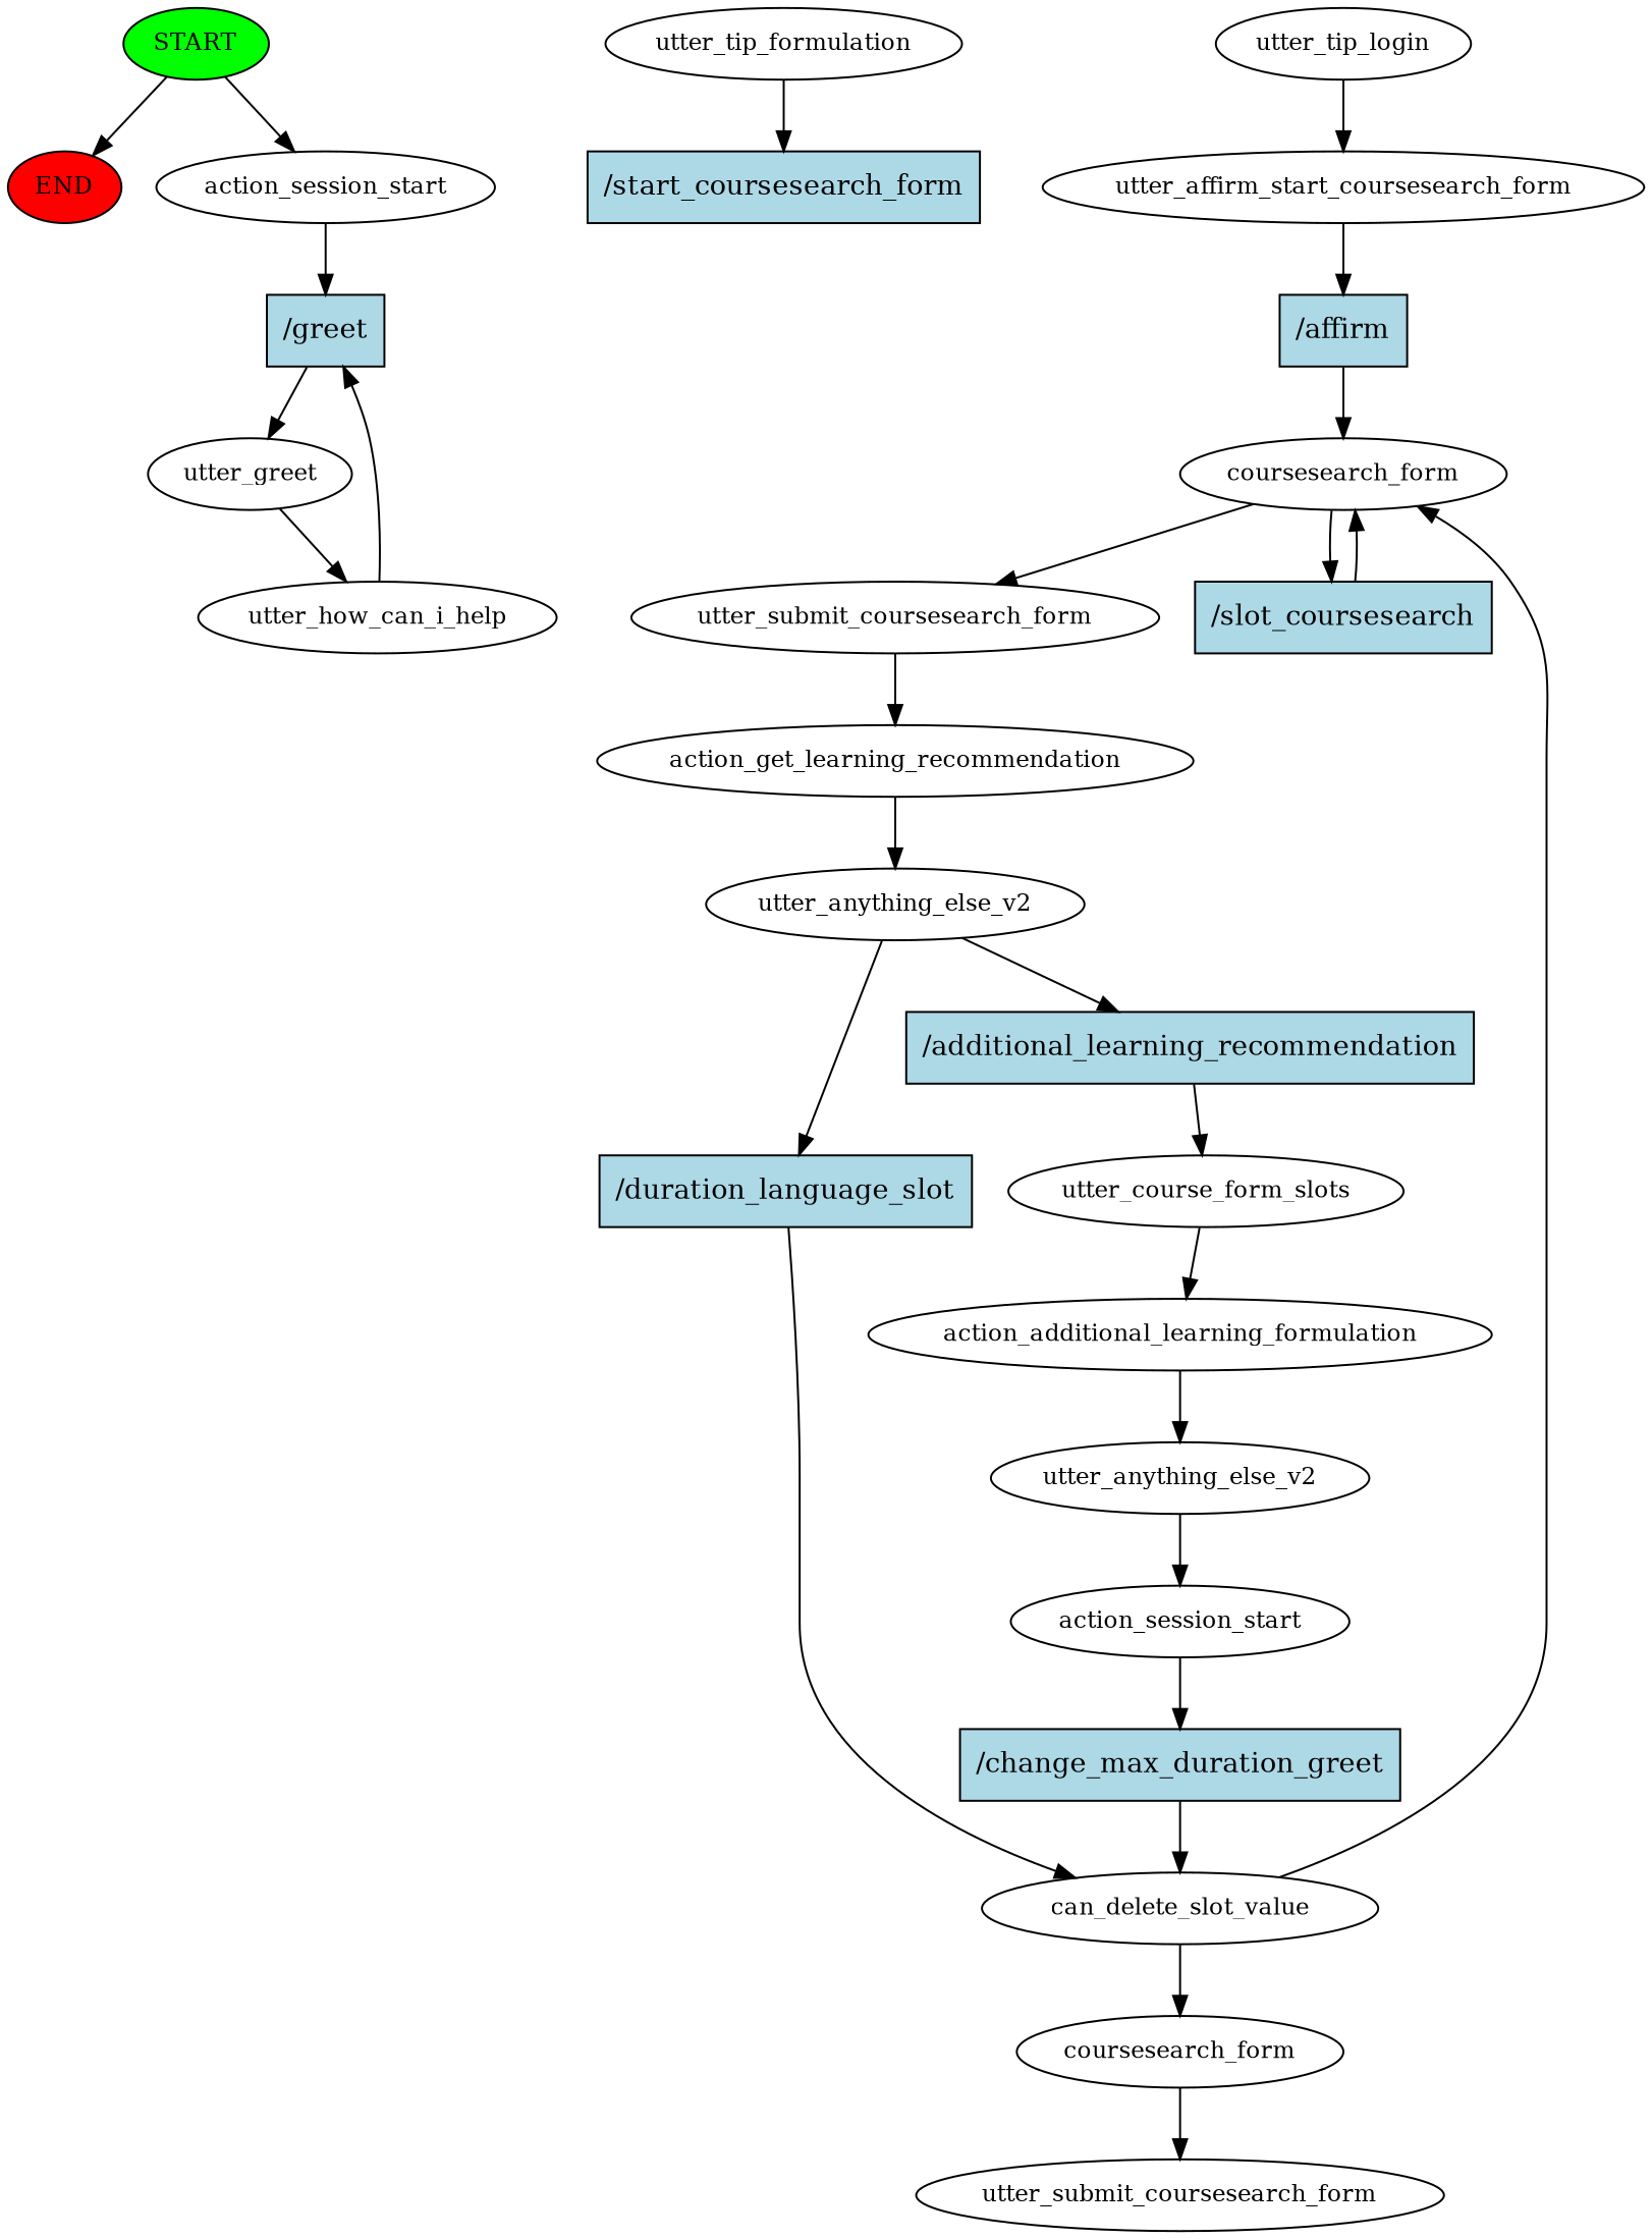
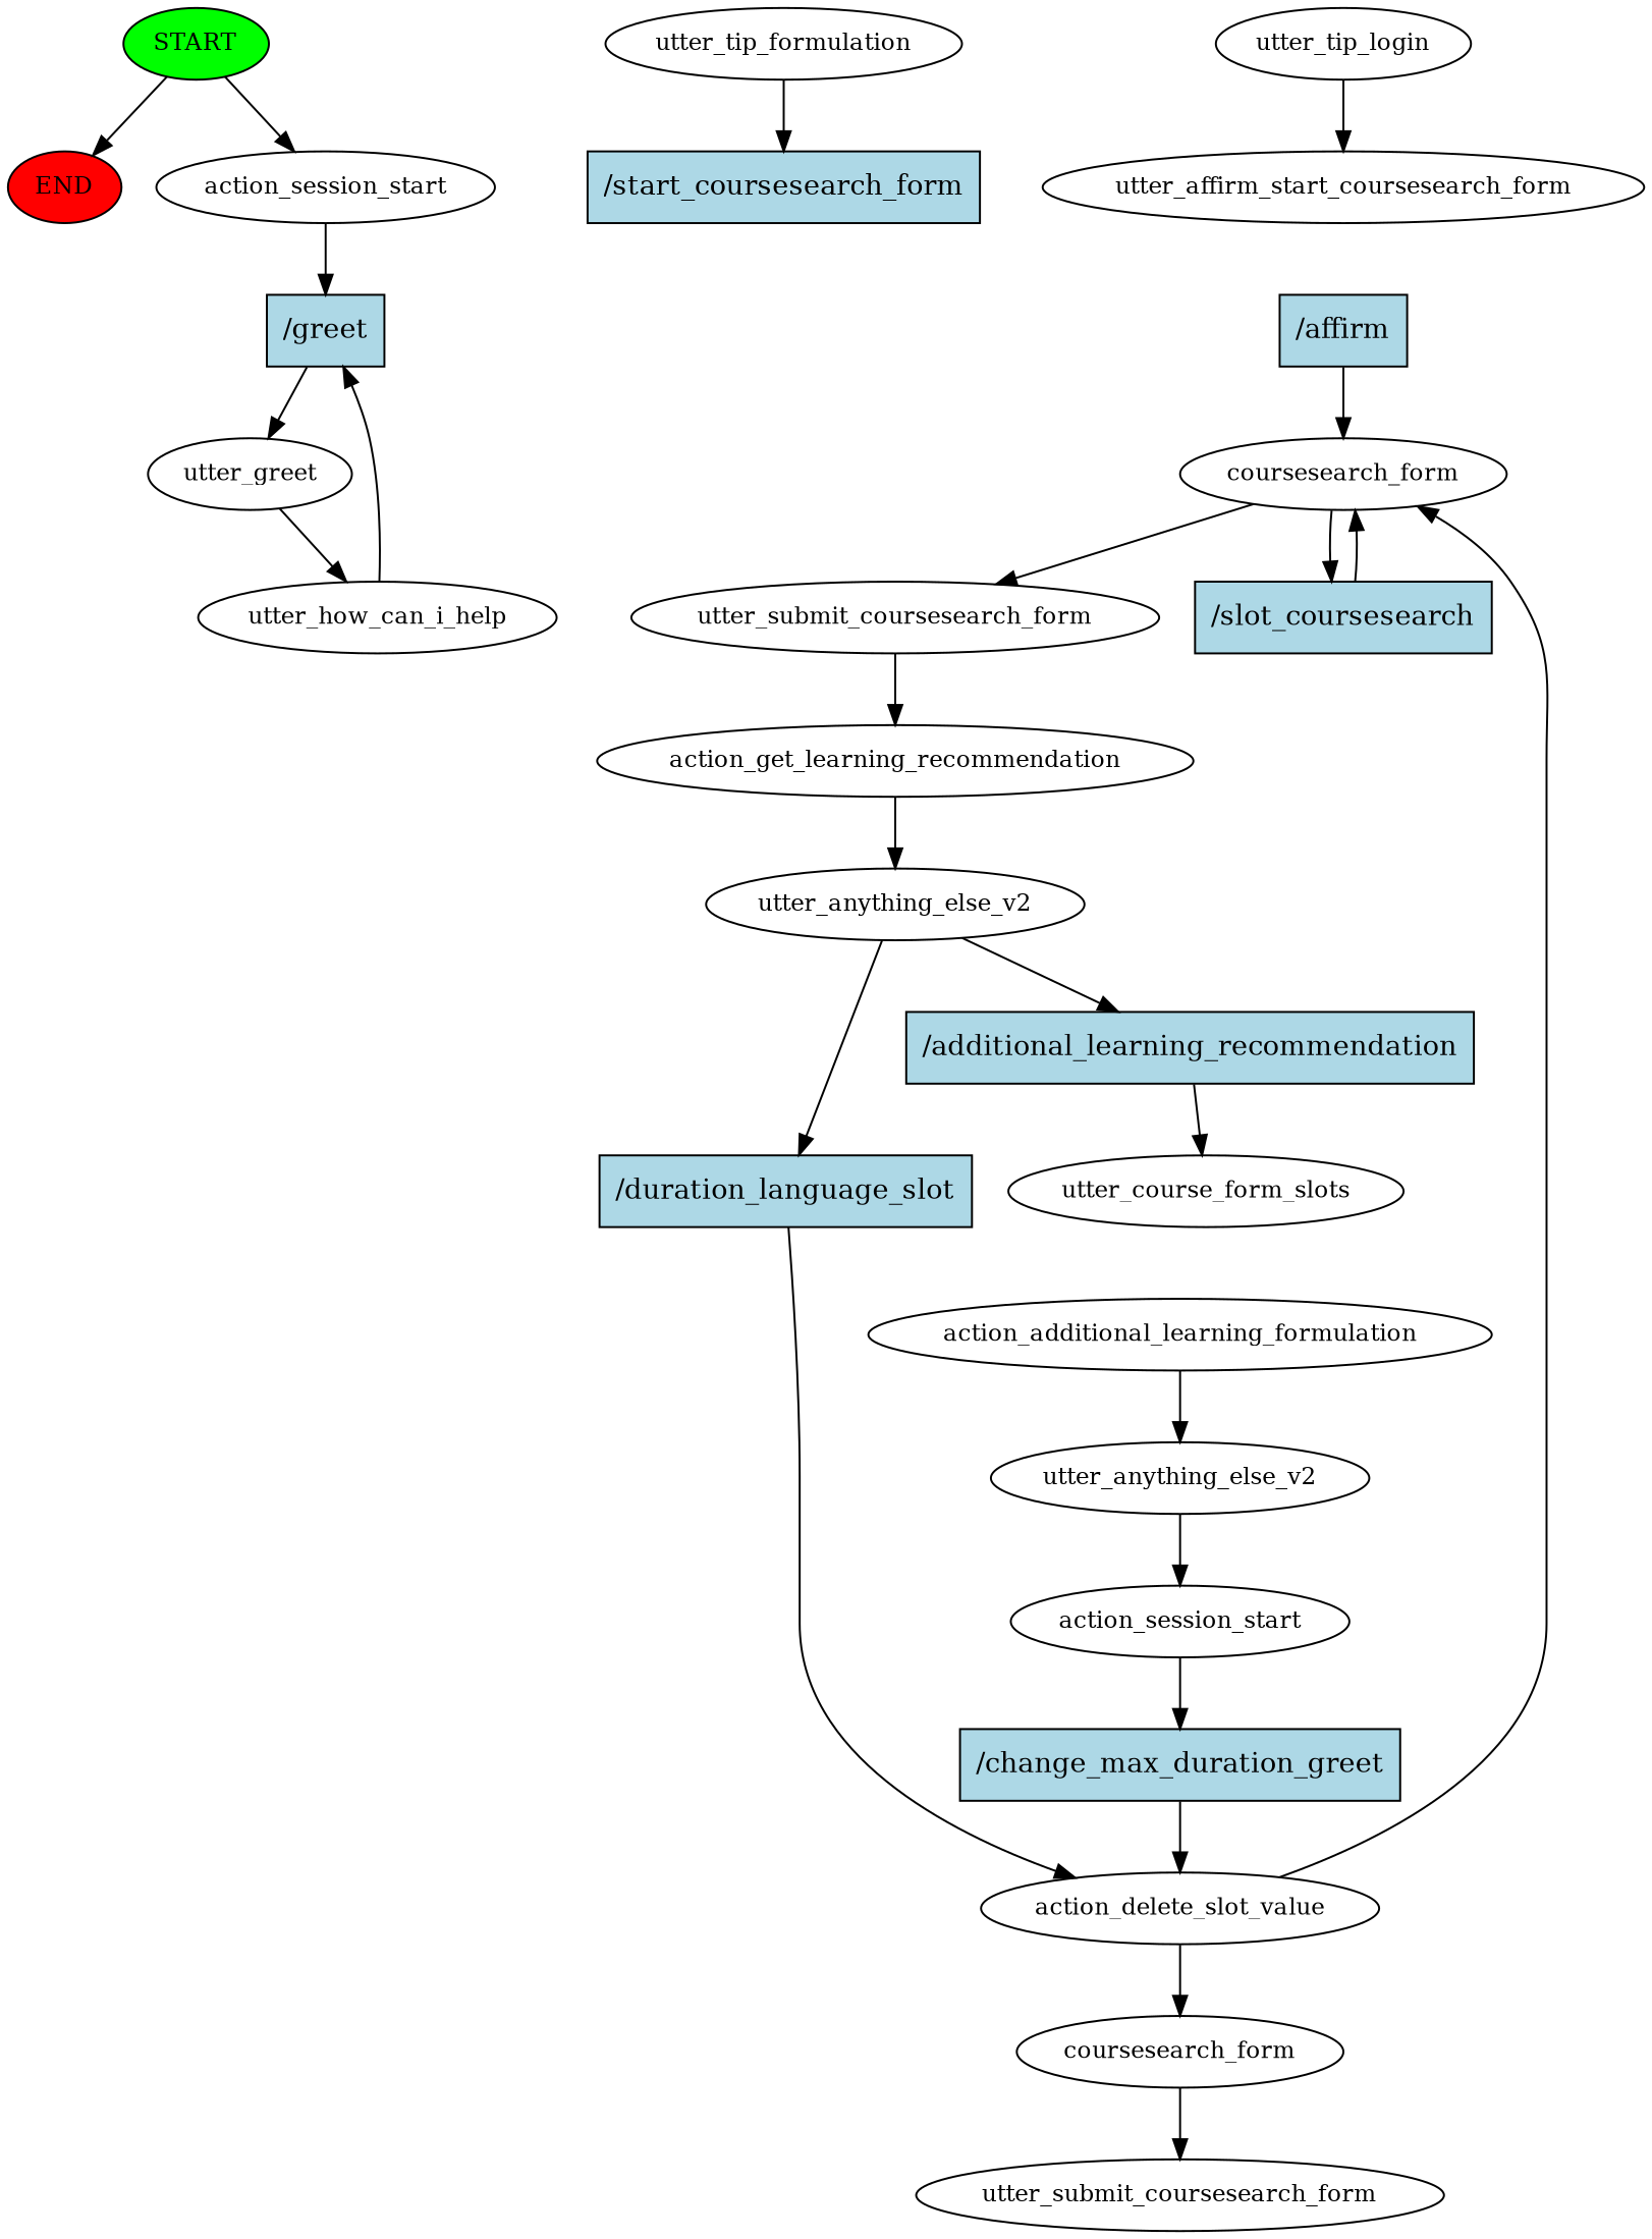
  digraph {
    node [fontsize=12]
    n1 [fillcolor=green label=START style=filled]
    n2 [fillcolor=red label=END style=filled]
    n3 [label=action_session_start]
    n4 [fillcolor=lightblue label="/greet" shape=rect style=filled fontsize=""]
    n5 [label=utter_greet]
    n6 [label=utter_how_can_i_help]
    n7 [label=utter_tip_formulation]
    n8 [fillcolor=lightblue label="/start_coursesearch_form" shape=rect style=filled fontsize=""]
    n9 [label=utter_tip_login]
    n10 [label=utter_affirm_start_coursesearch_form]
    n11 [fillcolor=lightblue label="/affirm" shape=rect style=filled fontsize=""]
    n12 [label=coursesearch_form]
    n13 [label=utter_submit_coursesearch_form]
    n14 [fillcolor=lightblue label="/slot_coursesearch" shape=rect style=filled fontsize=""]
    n15 [label=action_get_learning_recommendation]
    n16 [label=utter_anything_else_v2]
    n17 [fillcolor=lightblue label="/duration_language_slot" shape=rect style=filled fontsize=""]
    n18 [fillcolor=lightblue label="/additional_learning_recommendation" shape=rect style=filled fontsize=""]
-   n19 [label=can_delete_slot_value]
+   n19 [label=action_delete_slot_value]
    n20 [label=utter_course_form_slots]
    n21 [label=coursesearch_form]
    n22 [label=utter_submit_coursesearch_form]
    n23 [label=action_additional_learning_formulation]
    n24 [label=utter_anything_else_v2]
    n25 [label=action_session_start]
    n26 [fillcolor=lightblue label="/change_max_duration_greet" shape=rect style=filled fontsize=""]
    n1 -> n2
    n1 -> n3
    n3 -> n4
    n4 -> n5
    n5 -> n6
    n6 -> n4
    n7 -> n8
    n9 -> n10
-   n10 -> n11
    n11 -> n12
    n12 -> n13
    n12 -> n14
    n13 -> n15
    n14 -> n12
    n15 -> n16
    n16 -> n17
    n16 -> n18
    n17 -> n19
    n18 -> n20
    n19 -> n12
    n19 -> n21
-   n20 -> n23
    n21 -> n22
    n23 -> n24
    n24 -> n25
    n25 -> n26
    n26 -> n19
  }
